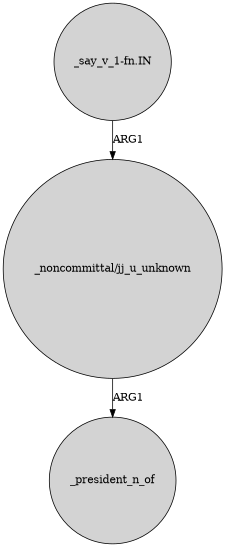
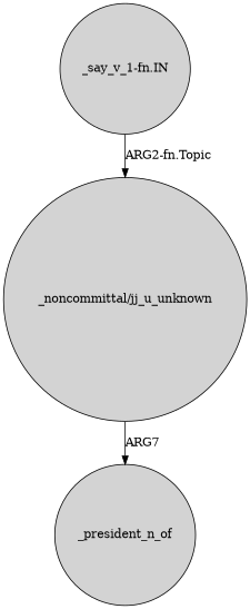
  digraph {
    node [shape=circle style=filled]
    "_noncommittal/jj_u_unknown"
    _president_n_of
    "_say_v_1-fn.IN"
-   "_noncommittal/jj_u_unknown" -> _president_n_of [label=ARG1]
-   "_say_v_1-fn.IN" -> "_noncommittal/jj_u_unknown" [label=ARG1]
+   "_noncommittal/jj_u_unknown" -> _president_n_of [label=ARG7]
+   "_say_v_1-fn.IN" -> "_noncommittal/jj_u_unknown" [label="ARG2-fn.Topic"]
  }
